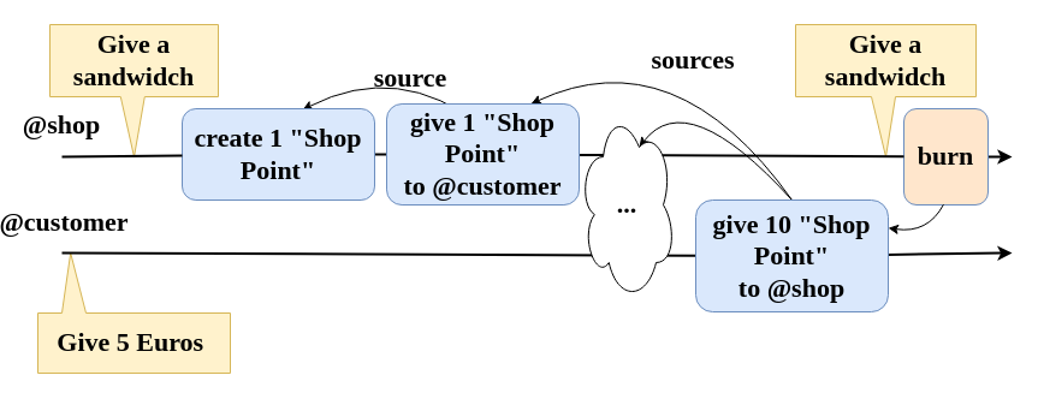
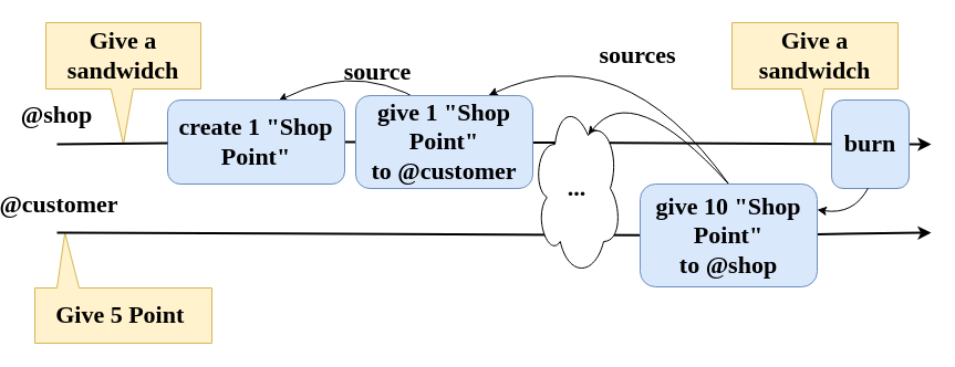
  <mxCell id="0" />
  <mxCell id="1" parent="0" />
  <mxCell id="2" value="" style="endArrow=classic;html=1;strokeWidth=2;startArrow=none;fontFamily=libertine;fontStyle=1;fontSize=22;" parent="1" source="16" edge="1"><mxGeometry width="50" height="50" relative="1" as="geometry"><mxPoint x="40" y="130" as="sourcePoint" /><mxPoint x="830" y="130" as="targetPoint" /></mxGeometry></mxCell>
  <mxCell id="3" value="@shop" style="text;html=1;strokeColor=none;fillColor=none;align=center;verticalAlign=middle;whiteSpace=wrap;rounded=0;fontSize=22;fontFamily=libertine;fontStyle=1" parent="1" vertex="1"><mxGeometry x="20" y="94" width="40" height="20" as="geometry" /></mxCell>
  <mxCell id="4" value="@customer" style="text;html=1;strokeColor=none;fillColor=none;align=center;verticalAlign=middle;whiteSpace=wrap;rounded=0;fontSize=22;fontFamily=libertine;fontStyle=1" parent="1" vertex="1"><mxGeometry x="22" y="175" width="40" height="20" as="geometry" /></mxCell>
  <mxCell id="5" value="" style="endArrow=classic;html=1;strokeWidth=2;startArrow=none;fontFamily=libertine;fontStyle=1;fontSize=22;" parent="1" source="23" edge="1"><mxGeometry width="50" height="50" relative="1" as="geometry"><mxPoint x="40" y="210" as="sourcePoint" /><mxPoint x="830" y="210" as="targetPoint" /></mxGeometry></mxCell>
  <mxCell id="6" value="Give a sandwidch" style="shape=callout;whiteSpace=wrap;html=1;perimeter=calloutPerimeter;fontSize=22;size=50;position=0.42;fillColor=#fff2cc;strokeColor=#d6b656;fontFamily=libertine;fontStyle=1" parent="1" vertex="1"><mxGeometry x="30" y="20" width="140" height="110" as="geometry" /></mxCell>
- <mxCell id="7" value="Give 5 Euros&amp;nbsp;" style="shape=callout;whiteSpace=wrap;html=1;perimeter=calloutPerimeter;fontSize=22;size=50;position=0.75;position2=0.83;direction=west;base=20;fillColor=#fff2cc;strokeColor=#d6b656;fontFamily=libertine;fontStyle=1" parent="1" vertex="1"><mxGeometry x="20" y="210" width="160" height="100" as="geometry" /></mxCell>
+ <mxCell id="7" value="Give 5 Point&amp;nbsp;" style="shape=callout;whiteSpace=wrap;html=1;perimeter=calloutPerimeter;fontSize=22;size=50;position=0.75;position2=0.83;direction=west;base=20;fillColor=#fff2cc;strokeColor=#d6b656;fontFamily=libertine;fontStyle=1" parent="1" vertex="1"><mxGeometry x="20" y="210" width="160" height="100" as="geometry" /></mxCell>
  <mxCell id="8" value="" style="endArrow=none;html=1;strokeWidth=2;fontFamily=libertine;fontStyle=1;fontSize=22;startArrow=none;" parent="1" source="20" target="22" edge="1"><mxGeometry width="50" height="50" relative="1" as="geometry"><mxPoint x="40" y="130" as="sourcePoint" /><mxPoint x="570" y="130" as="targetPoint" /></mxGeometry></mxCell>
  <mxCell id="9" value="" style="curved=1;endArrow=none;html=1;fontSize=22;strokeWidth=1;startArrow=classic;startFill=1;endFill=0;fontFamily=libertine;fontStyle=1;exitX=0.625;exitY=0.013;exitDx=0;exitDy=0;exitPerimeter=0;" parent="1" source="20" edge="1"><mxGeometry width="50" height="50" relative="1" as="geometry"><mxPoint x="240" y="110" as="sourcePoint" /><mxPoint x="390" y="105" as="targetPoint" /><Array as="points"><mxPoint x="320" y="50" /></Array></mxGeometry></mxCell>
  <mxCell id="10" value="source" style="text;html=1;strokeColor=none;fillColor=none;align=center;verticalAlign=middle;whiteSpace=wrap;rounded=0;fontSize=22;fontFamily=libertine;fontStyle=1" parent="1" vertex="1"><mxGeometry x="310" y="55" width="40" height="20" as="geometry" /></mxCell>
  <mxCell id="11" value="" style="endArrow=none;html=1;strokeWidth=2;fontFamily=libertine;fontStyle=1;fontSize=22;" parent="1" target="23" edge="1"><mxGeometry width="50" height="50" relative="1" as="geometry"><mxPoint x="40" y="210" as="sourcePoint" /><mxPoint x="650" y="210" as="targetPoint" /></mxGeometry></mxCell>
  <mxCell id="12" value="" style="curved=1;endArrow=none;html=1;fontSize=22;strokeWidth=1;startArrow=classic;startFill=1;endFill=0;exitX=0.75;exitY=0;exitDx=0;exitDy=0;fontFamily=libertine;fontStyle=1;entryX=0.5;entryY=0;entryDx=0;entryDy=0;" parent="1" source="22" target="23" edge="1"><mxGeometry width="50" height="50" relative="1" as="geometry"><mxPoint x="430" y="100" as="sourcePoint" /><mxPoint x="650" y="185" as="targetPoint" /><Array as="points"><mxPoint x="550" y="30" /></Array></mxGeometry></mxCell>
  <mxCell id="13" value="" style="curved=1;endArrow=none;html=1;fontSize=22;strokeWidth=1;startArrow=classic;startFill=1;endFill=0;entryX=0.5;entryY=0;entryDx=0;entryDy=0;exitX=0.625;exitY=0.2;exitDx=0;exitDy=0;exitPerimeter=0;fontFamily=libertine;fontStyle=1" parent="1" source="19" target="23" edge="1"><mxGeometry width="50" height="50" relative="1" as="geometry"><mxPoint x="500" y="130" as="sourcePoint" /><mxPoint x="614.52" y="195.482" as="targetPoint" /><Array as="points"><mxPoint x="560" y="70" /></Array></mxGeometry></mxCell>
  <mxCell id="14" value="sources" style="text;html=1;strokeColor=none;fillColor=none;align=center;verticalAlign=middle;whiteSpace=wrap;rounded=0;fontSize=22;fontFamily=libertine;fontStyle=1" parent="1" vertex="1"><mxGeometry x="545" y="40" width="40" height="20" as="geometry" /></mxCell>
  <mxCell id="15" value="Give a sandwidch" style="shape=callout;whiteSpace=wrap;html=1;perimeter=calloutPerimeter;fontSize=22;size=50;position=0.42;fillColor=#fff2cc;strokeColor=#d6b656;fontFamily=libertine;fontStyle=1" parent="1" vertex="1"><mxGeometry x="650" y="20" width="150" height="110" as="geometry" /></mxCell>
- <mxCell id="16" value="burn" style="rounded=1;whiteSpace=wrap;html=1;fontSize=22;fillColor=#ffe6cc;strokeColor=#6c8ebf;fontFamily=libertine;fontStyle=1;" parent="1" vertex="1"><mxGeometry x="740" y="90" width="70" height="80" as="geometry" /></mxCell>
+ <mxCell id="16" value="burn" style="rounded=1;whiteSpace=wrap;html=1;fontSize=22;fillColor=#dae8fc;strokeColor=#6c8ebf;fontFamily=libertine;fontStyle=1" parent="1" vertex="1"><mxGeometry x="740" y="90" width="70" height="80" as="geometry" /></mxCell>
  <mxCell id="17" value="" style="endArrow=none;html=1;strokeWidth=2;startArrow=none;fontFamily=libertine;fontStyle=1;fontSize=22;" parent="1" source="22" target="16" edge="1"><mxGeometry width="50" height="50" relative="1" as="geometry"><mxPoint x="470" y="129.178" as="sourcePoint" /><mxPoint x="840" y="130" as="targetPoint" /></mxGeometry></mxCell>
  <mxCell id="18" value="" style="curved=1;endArrow=none;html=1;fontSize=22;strokeWidth=1;startArrow=classic;startFill=1;endFill=0;exitX=1;exitY=0.25;exitDx=0;exitDy=0;fontFamily=libertine;fontStyle=1;entryX=0.471;entryY=0.996;entryDx=0;entryDy=0;entryPerimeter=0;" parent="1" source="23" target="16" edge="1"><mxGeometry width="50" height="50" relative="1" as="geometry"><mxPoint x="705" y="204" as="sourcePoint" /><mxPoint x="785" y="170" as="targetPoint" /><Array as="points"><mxPoint x="760" y="194" /></Array></mxGeometry></mxCell>
  <mxCell id="19" value="..." style="ellipse;shape=cloud;whiteSpace=wrap;html=1;fontSize=22;fontFamily=libertine;fontStyle=1" parent="1" vertex="1"><mxGeometry x="470" y="90" width="80" height="160" as="geometry" /></mxCell>
  <mxCell id="20" value="create 1 &quot;Shop Point&quot;" style="rounded=1;whiteSpace=wrap;html=1;fontSize=22;fillColor=#dae8fc;strokeColor=#6c8ebf;fontFamily=libertine;fontStyle=1" parent="1" vertex="1"><mxGeometry x="140" y="90" width="160" height="76" as="geometry" /></mxCell>
  <mxCell id="21" value="" style="endArrow=none;html=1;strokeWidth=2;fontFamily=libertine;fontStyle=1;fontSize=22;" parent="1" target="20" edge="1"><mxGeometry width="50" height="50" relative="1" as="geometry"><mxPoint x="40" y="130" as="sourcePoint" /><mxPoint x="310" y="129.229" as="targetPoint" /></mxGeometry></mxCell>
  <mxCell id="22" value="give 1 &quot;Shop Point&quot;&lt;br style=&quot;font-size: 22px;&quot;&gt;to @customer" style="rounded=1;whiteSpace=wrap;html=1;fontSize=22;fillColor=#dae8fc;strokeColor=#6c8ebf;fontFamily=libertine;fontStyle=1" parent="1" vertex="1"><mxGeometry x="310" y="86" width="160" height="84" as="geometry" /></mxCell>
  <mxCell id="23" value="give 10 &quot;Shop Point&quot;&lt;br style=&quot;font-size: 22px&quot;&gt;to @shop" style="rounded=1;whiteSpace=wrap;html=1;fontSize=22;fillColor=#dae8fc;strokeColor=#6c8ebf;fontFamily=libertine;fontStyle=1" parent="1" vertex="1"><mxGeometry x="567" y="166" width="160" height="93" as="geometry" /></mxCell>
